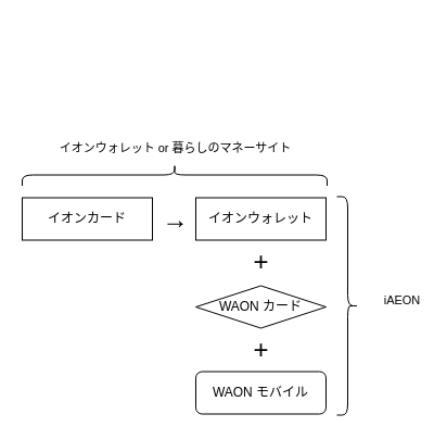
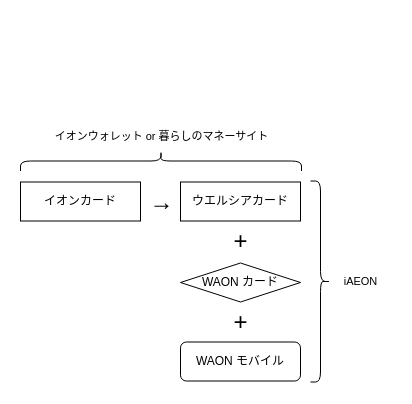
  <mxCell id="0" />
  <mxCell id="1" parent="0" />
  <mxCell id="2" value="" style="shape=curlyBracket;whiteSpace=wrap;html=1;rounded=1;flipH=1;labelPosition=right;verticalLabelPosition=middle;align=left;verticalAlign=middle;fillColor=none;" parent="1" vertex="1"><mxGeometry x="310" y="180.5" width="20" height="201" as="geometry" /></mxCell>
  <mxCell id="3" value="" style="shape=curlyBracket;whiteSpace=wrap;html=1;rounded=1;flipH=1;labelPosition=right;verticalLabelPosition=middle;align=left;verticalAlign=middle;fillColor=none;rotation=-90;" parent="1" vertex="1"><mxGeometry x="150.5" y="20" width="20" height="281" as="geometry" /></mxCell>
- <mxCell id="4" value="イオンウォレット" style="rounded=0;whiteSpace=wrap;html=1;fillColor=none;" parent="1" vertex="1"><mxGeometry x="180" y="181.5" width="120" height="39" as="geometry" /></mxCell>
+ <mxCell id="4" value="ウエルシアカード" style="rounded=0;whiteSpace=wrap;html=1;fillColor=none;" parent="1" vertex="1"><mxGeometry x="180" y="181.5" width="120" height="39" as="geometry" /></mxCell>
  <mxCell id="5" value="イオンカード" style="rounded=0;whiteSpace=wrap;html=1;fillColor=none;" parent="1" vertex="1"><mxGeometry x="20" y="181.5" width="120" height="39" as="geometry" /></mxCell>
  <mxCell id="6" value="WAON モバイル" style="whiteSpace=wrap;html=1;fillColor=none;rounded=1;" parent="1" vertex="1"><mxGeometry x="180" y="341.5" width="120" height="39" as="geometry" /></mxCell>
  <mxCell id="7" value="WAON カード" style="rhombus;whiteSpace=wrap;html=1;fillColor=none;" parent="1" vertex="1"><mxGeometry x="180" y="262.5" width="120" height="39" as="geometry" /></mxCell>
  <mxCell id="8" value="+" style="text;html=1;align=center;verticalAlign=middle;resizable=0;points=[];autosize=1;strokeColor=none;fillColor=none;fontSize=24;" parent="1" vertex="1"><mxGeometry x="220" y="220.5" width="40" height="40" as="geometry" /></mxCell>
  <mxCell id="9" value="+" style="text;html=1;align=center;verticalAlign=middle;resizable=0;points=[];autosize=1;strokeColor=none;fillColor=none;fontSize=24;" parent="1" vertex="1"><mxGeometry x="220" y="301.5" width="40" height="40" as="geometry" /></mxCell>
  <mxCell id="10" value="&lt;font style=&quot;font-size: 11px;&quot;&gt;イオンウォレット or 暮らしのマネーサイト&lt;/font&gt;" style="text;html=1;align=center;verticalAlign=middle;resizable=0;points=[];autosize=1;strokeColor=none;fillColor=none;fontSize=24;" parent="1" vertex="1"><mxGeometry x="40.5" y="111.5" width="240" height="40" as="geometry" /></mxCell>
- <mxCell id="11" value="iAEON" style="text;html=1;align=center;verticalAlign=middle;resizable=0;points=[];autosize=1;strokeColor=none;fillColor=none;fontSize=11;" parent="1" vertex="1"><mxGeometry x="340" y="261" width="60" height="30" as="geometry" /></mxCell>
+ <mxCell id="11" value="iAEON" style="text;html=1;align=center;verticalAlign=middle;resizable=0;points=[];autosize=1;strokeColor=none;fillColor=none;fontSize=11;" parent="1" vertex="1"><mxGeometry x="330" y="266" width="60" height="30" as="geometry" /></mxCell>
  <mxCell id="12" value="→" style="text;html=1;align=center;verticalAlign=middle;resizable=0;points=[];autosize=1;strokeColor=none;fillColor=none;fontSize=24;" parent="1" vertex="1"><mxGeometry x="135.5" y="181.5" width="50" height="40" as="geometry" /></mxCell>
